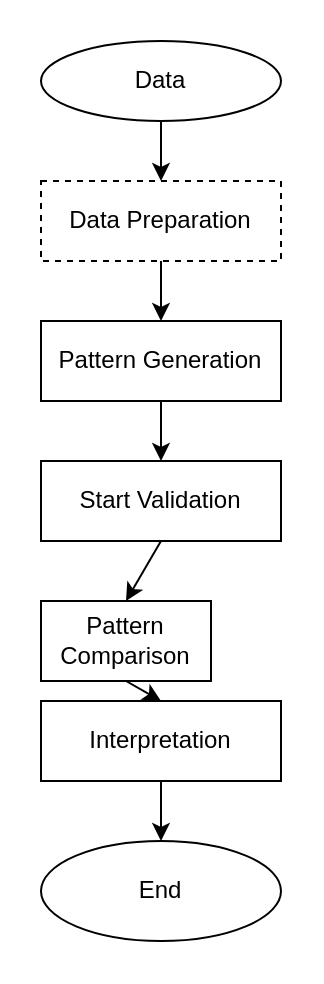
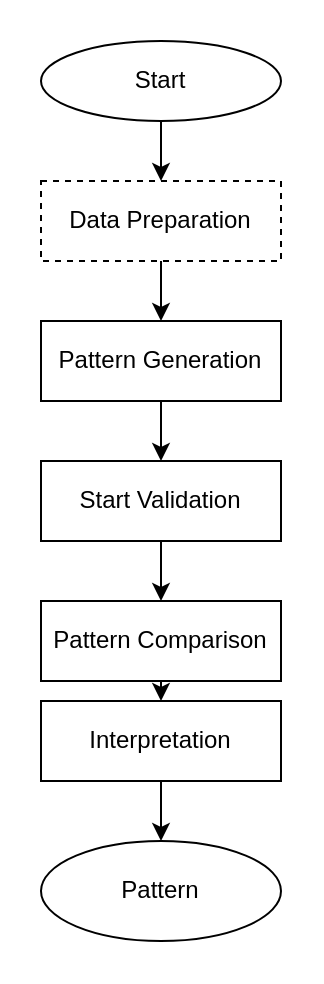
  <mxCell id="0" />
  <mxCell id="1" parent="0" />
  <mxCell id="2" value="Data Preparation" style="rounded=0;whiteSpace=wrap;html=1;dashed=1;" vertex="1" parent="1"><mxGeometry x="20" y="90" width="120" height="40" as="geometry" /></mxCell>
- <mxCell id="3" value="Data" style="ellipse;whiteSpace=wrap;html=1;" vertex="1" parent="1"><mxGeometry x="20" y="20" width="120" height="40" as="geometry" /></mxCell>
+ <mxCell id="3" value="Start" style="ellipse;whiteSpace=wrap;html=1;" vertex="1" parent="1"><mxGeometry x="20" y="20" width="120" height="40" as="geometry" /></mxCell>
  <mxCell id="4" value="Pattern Generation" style="rounded=0;whiteSpace=wrap;html=1;" vertex="1" parent="1"><mxGeometry x="20" y="160" width="120" height="40" as="geometry" /></mxCell>
  <mxCell id="5" value="Start Validation" style="rounded=0;whiteSpace=wrap;html=1;" vertex="1" parent="1"><mxGeometry x="20" y="230" width="120" height="40" as="geometry" /></mxCell>
- <mxCell id="6" value="Pattern Comparison" style="rounded=0;whiteSpace=wrap;html=1;" vertex="1" parent="1"><mxGeometry x="20" y="300" width="85" height="40" as="geometry" /></mxCell>
+ <mxCell id="6" value="Pattern Comparison" style="rounded=0;whiteSpace=wrap;html=1;" vertex="1" parent="1"><mxGeometry x="20" y="300" width="120" height="40" as="geometry" /></mxCell>
  <mxCell id="7" value="Interpretation" style="rounded=0;whiteSpace=wrap;html=1;" vertex="1" parent="1"><mxGeometry x="20" y="350" width="120" height="40" as="geometry" /></mxCell>
- <mxCell id="8" value="End" style="ellipse;whiteSpace=wrap;html=1;" vertex="1" parent="1"><mxGeometry x="20" y="420" width="120" height="50" as="geometry" /></mxCell>
+ <mxCell id="8" value="Pattern" style="ellipse;whiteSpace=wrap;html=1;" vertex="1" parent="1"><mxGeometry x="20" y="420" width="120" height="50" as="geometry" /></mxCell>
  <mxCell id="9" value="" style="endArrow=classic;html=1;rounded=0;entryX=0.5;entryY=0;entryDx=0;entryDy=0;" edge="1" parent="1" target="2"><mxGeometry width="50" height="50" relative="1" as="geometry"><mxPoint x="80" y="60" as="sourcePoint" /><mxPoint x="130" y="10" as="targetPoint" /></mxGeometry></mxCell>
  <mxCell id="10" value="" style="endArrow=classic;html=1;rounded=0;exitX=0.5;exitY=1;exitDx=0;exitDy=0;entryX=0.5;entryY=0;entryDx=0;entryDy=0;" edge="1" parent="1" source="2" target="4"><mxGeometry width="50" height="50" relative="1" as="geometry"><mxPoint x="80" y="140" as="sourcePoint" /><mxPoint x="130" y="90" as="targetPoint" /></mxGeometry></mxCell>
  <mxCell id="11" value="" style="endArrow=classic;html=1;rounded=0;entryX=0.5;entryY=0;entryDx=0;entryDy=0;" edge="1" parent="1" target="5"><mxGeometry width="50" height="50" relative="1" as="geometry"><mxPoint x="80" y="200" as="sourcePoint" /><mxPoint x="130" y="150" as="targetPoint" /></mxGeometry></mxCell>
  <mxCell id="12" value="" style="endArrow=classic;html=1;rounded=0;entryX=0.5;entryY=0;entryDx=0;entryDy=0;" edge="1" parent="1" target="6"><mxGeometry width="50" height="50" relative="1" as="geometry"><mxPoint x="80" y="270" as="sourcePoint" /><mxPoint x="130" y="220" as="targetPoint" /></mxGeometry></mxCell>
  <mxCell id="13" value="" style="endArrow=classic;html=1;rounded=0;entryX=0.5;entryY=0;entryDx=0;entryDy=0;exitX=0.5;exitY=1;exitDx=0;exitDy=0;" edge="1" parent="1" source="6" target="7"><mxGeometry width="50" height="50" relative="1" as="geometry"><mxPoint x="70" y="350" as="sourcePoint" /><mxPoint x="120" y="300" as="targetPoint" /></mxGeometry></mxCell>
  <mxCell id="14" value="" style="endArrow=classic;html=1;rounded=0;entryX=0.5;entryY=0;entryDx=0;entryDy=0;exitX=0.5;exitY=1;exitDx=0;exitDy=0;exitPerimeter=0;" edge="1" parent="1" source="7"><mxGeometry width="50" height="50" relative="1" as="geometry"><mxPoint x="80" y="410" as="sourcePoint" /><mxPoint x="80" y="420" as="targetPoint" /></mxGeometry></mxCell>
